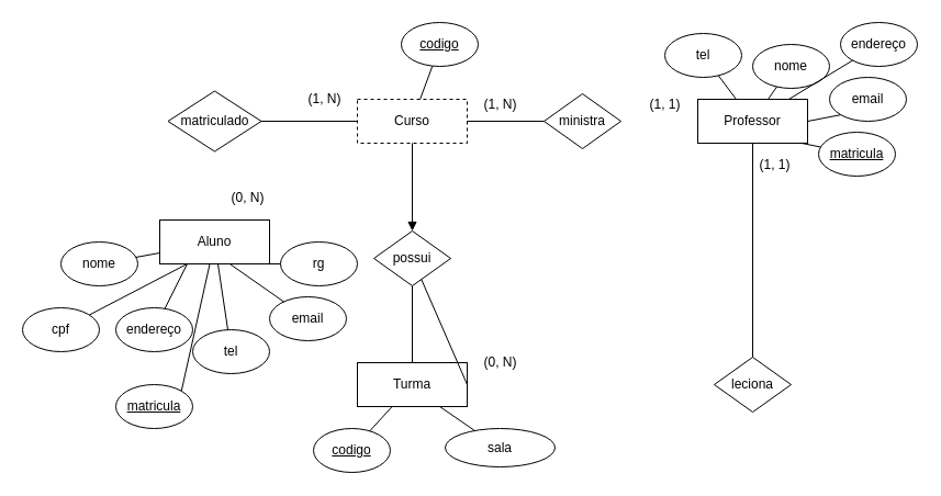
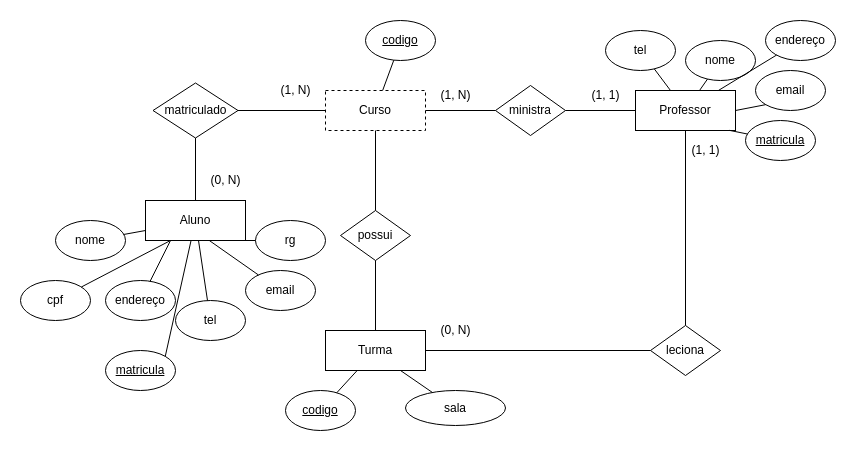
  <mxCell id="0" />
  <mxCell id="1" parent="0" />
  <mxCell id="2" value="Aluno" style="whiteSpace=wrap;html=1;align=center;" parent="1" vertex="1"><mxGeometry x="145" y="200" width="100" height="40" as="geometry" /></mxCell>
  <mxCell id="3" value="Curso" style="whiteSpace=wrap;html=1;align=center;dashed=1;" parent="1" vertex="1"><mxGeometry x="325" y="90" width="100" height="40" as="geometry" /></mxCell>
  <mxCell id="4" value="Professor" style="whiteSpace=wrap;html=1;align=center;" parent="1" vertex="1"><mxGeometry x="635" y="90" width="100" height="40" as="geometry" /></mxCell>
  <mxCell id="5" value="Turma" style="whiteSpace=wrap;html=1;align=center;" parent="1" vertex="1"><mxGeometry x="325" y="330" width="100" height="40" as="geometry" /></mxCell>
  <mxCell id="6" value="ministra" style="shape=rhombus;perimeter=rhombusPerimeter;whiteSpace=wrap;html=1;align=center;" parent="1" vertex="1"><mxGeometry x="495" y="85" width="70" height="50" as="geometry" /></mxCell>
+ <mxCell id="7" value="" style="endArrow=none;html=1;rounded=0;entryX=0;entryY=0.5;entryDx=0;entryDy=0;exitX=1;exitY=0.5;exitDx=0;exitDy=0;" parent="1" source="6" target="4" edge="1"><mxGeometry relative="1" as="geometry"><mxPoint x="375" y="260" as="sourcePoint" /><mxPoint x="535" y="260" as="targetPoint" /></mxGeometry></mxCell>
  <mxCell id="8" value="" style="endArrow=none;html=1;rounded=0;entryX=0;entryY=0.5;entryDx=0;entryDy=0;exitX=1;exitY=0.5;exitDx=0;exitDy=0;" parent="1" source="3" target="6" edge="1"><mxGeometry relative="1" as="geometry"><mxPoint x="555" y="45" as="sourcePoint" /><mxPoint x="645" y="70" as="targetPoint" /></mxGeometry></mxCell>
  <mxCell id="9" value="possui" style="shape=rhombus;perimeter=rhombusPerimeter;whiteSpace=wrap;html=1;align=center;" parent="1" vertex="1"><mxGeometry x="340" y="210" width="70" height="50" as="geometry" /></mxCell>
- <mxCell id="10" value="" style="endArrow=block;html=1;rounded=0;entryX=0.5;entryY=0;entryDx=0;entryDy=0;exitX=0.5;exitY=1;exitDx=0;exitDy=0;" parent="1" source="3" target="9" edge="1"><mxGeometry relative="1" as="geometry"><mxPoint x="425" y="110" as="sourcePoint" /><mxPoint x="495" y="75" as="targetPoint" /></mxGeometry></mxCell>
+ <mxCell id="10" value="" style="endArrow=none;html=1;rounded=0;entryX=0.5;entryY=0;entryDx=0;entryDy=0;exitX=0.5;exitY=1;exitDx=0;exitDy=0;" parent="1" source="3" target="9" edge="1"><mxGeometry relative="1" as="geometry"><mxPoint x="425" y="110" as="sourcePoint" /><mxPoint x="495" y="75" as="targetPoint" /></mxGeometry></mxCell>
  <mxCell id="11" value="" style="endArrow=none;html=1;rounded=0;entryX=0.5;entryY=0;entryDx=0;entryDy=0;" parent="1" target="5" edge="1"><mxGeometry relative="1" as="geometry"><mxPoint x="375" y="260" as="sourcePoint" /><mxPoint x="375" y="210" as="targetPoint" /></mxGeometry></mxCell>
  <mxCell id="12" value="leciona" style="shape=rhombus;perimeter=rhombusPerimeter;whiteSpace=wrap;html=1;align=center;" parent="1" vertex="1"><mxGeometry x="650" y="325" width="70" height="50" as="geometry" /></mxCell>
  <mxCell id="13" value="" style="endArrow=none;html=1;rounded=0;entryX=0.5;entryY=1;entryDx=0;entryDy=0;exitX=0.5;exitY=0;exitDx=0;exitDy=0;" parent="1" source="12" target="4" edge="1"><mxGeometry relative="1" as="geometry"><mxPoint x="565" y="75" as="sourcePoint" /><mxPoint x="645" y="70" as="targetPoint" /></mxGeometry></mxCell>
- <mxCell id="14" value="" style="endArrow=none;html=1;rounded=0;exitX=1;exitY=0.5;exitDx=0;exitDy=0;" parent="1" source="5" target="9" edge="1"><mxGeometry relative="1" as="geometry"><mxPoint x="575" y="85" as="sourcePoint" /><mxPoint x="655" y="80" as="targetPoint" /></mxGeometry></mxCell>
+ <mxCell id="14" value="" style="endArrow=none;html=1;rounded=0;entryX=0;entryY=0.5;entryDx=0;entryDy=0;exitX=1;exitY=0.5;exitDx=0;exitDy=0;" parent="1" source="5" target="12" edge="1"><mxGeometry relative="1" as="geometry"><mxPoint x="575" y="85" as="sourcePoint" /><mxPoint x="655" y="80" as="targetPoint" /></mxGeometry></mxCell>
  <mxCell id="15" value="matriculado" style="shape=rhombus;perimeter=rhombusPerimeter;whiteSpace=wrap;html=1;align=center;" parent="1" vertex="1"><mxGeometry x="152.5" y="82.5" width="85" height="55" as="geometry" /></mxCell>
+ <mxCell id="16" value="" style="endArrow=none;html=1;rounded=0;entryX=0.5;entryY=0;entryDx=0;entryDy=0;" parent="1" source="15" target="2" edge="1"><mxGeometry relative="1" as="geometry"><mxPoint x="375" y="130" as="sourcePoint" /><mxPoint x="375" y="210" as="targetPoint" /></mxGeometry></mxCell>
  <mxCell id="17" value="" style="endArrow=none;html=1;rounded=0;exitX=1;exitY=0.5;exitDx=0;exitDy=0;" parent="1" source="15" target="3" edge="1"><mxGeometry relative="1" as="geometry"><mxPoint x="195" y="135" as="sourcePoint" /><mxPoint x="195" y="200" as="targetPoint" /></mxGeometry></mxCell>
  <mxCell id="18" value="nome" style="ellipse;whiteSpace=wrap;html=1;align=center;" vertex="1" parent="1"><mxGeometry x="55" y="220" width="70" height="40" as="geometry" /></mxCell>
  <mxCell id="19" value="endereço" style="ellipse;whiteSpace=wrap;html=1;align=center;" vertex="1" parent="1"><mxGeometry x="105" y="280" width="70" height="40" as="geometry" /></mxCell>
  <mxCell id="20" value="email" style="ellipse;whiteSpace=wrap;html=1;align=center;" vertex="1" parent="1"><mxGeometry x="245" y="270" width="70" height="40" as="geometry" /></mxCell>
  <mxCell id="21" value="cpf" style="ellipse;whiteSpace=wrap;html=1;align=center;" vertex="1" parent="1"><mxGeometry x="20" y="280" width="70" height="40" as="geometry" /></mxCell>
  <mxCell id="22" value="rg" style="ellipse;whiteSpace=wrap;html=1;align=center;" vertex="1" parent="1"><mxGeometry x="255" y="220" width="70" height="40" as="geometry" /></mxCell>
  <mxCell id="23" value="matricula" style="ellipse;whiteSpace=wrap;html=1;align=center;fontStyle=4" vertex="1" parent="1"><mxGeometry x="105" y="350" width="70" height="40" as="geometry" /></mxCell>
  <mxCell id="24" value="tel" style="ellipse;whiteSpace=wrap;html=1;align=center;" vertex="1" parent="1"><mxGeometry x="175" y="300" width="70" height="40" as="geometry" /></mxCell>
  <mxCell id="25" value="" style="endArrow=none;html=1;rounded=0;exitX=0;exitY=0.75;exitDx=0;exitDy=0;" edge="1" parent="1" source="2" target="18"><mxGeometry relative="1" as="geometry"><mxPoint x="375" y="260" as="sourcePoint" /><mxPoint x="375" y="330" as="targetPoint" /></mxGeometry></mxCell>
  <mxCell id="26" value="" style="endArrow=none;html=1;rounded=0;entryX=1;entryY=0;entryDx=0;entryDy=0;" edge="1" parent="1" source="2" target="23"><mxGeometry relative="1" as="geometry"><mxPoint x="385" y="270" as="sourcePoint" /><mxPoint x="385" y="340" as="targetPoint" /></mxGeometry></mxCell>
  <mxCell id="27" value="" style="endArrow=none;html=1;rounded=0;" edge="1" parent="1" target="20"><mxGeometry relative="1" as="geometry"><mxPoint x="208.804" y="240" as="sourcePoint" /><mxPoint x="219.749" y="255.858" as="targetPoint" /></mxGeometry></mxCell>
  <mxCell id="28" value="" style="endArrow=none;html=1;rounded=0;" edge="1" parent="1" source="2" target="24"><mxGeometry relative="1" as="geometry"><mxPoint x="218.804" y="250" as="sourcePoint" /><mxPoint x="229.749" y="265.858" as="targetPoint" /></mxGeometry></mxCell>
  <mxCell id="29" value="" style="endArrow=none;html=1;rounded=0;exitX=0.25;exitY=1;exitDx=0;exitDy=0;" edge="1" parent="1" source="2" target="19"><mxGeometry relative="1" as="geometry"><mxPoint x="228.804" y="260" as="sourcePoint" /><mxPoint x="239.749" y="275.858" as="targetPoint" /></mxGeometry></mxCell>
  <mxCell id="30" value="" style="endArrow=none;html=1;rounded=0;exitX=0.25;exitY=1;exitDx=0;exitDy=0;" edge="1" parent="1" source="2" target="21"><mxGeometry relative="1" as="geometry"><mxPoint x="238.804" y="270" as="sourcePoint" /><mxPoint x="249.749" y="285.858" as="targetPoint" /></mxGeometry></mxCell>
  <mxCell id="31" value="" style="endArrow=none;html=1;rounded=0;exitX=0.75;exitY=1;exitDx=0;exitDy=0;" edge="1" parent="1" source="2" target="22"><mxGeometry relative="1" as="geometry"><mxPoint x="248.804" y="280" as="sourcePoint" /><mxPoint x="259.749" y="295.858" as="targetPoint" /></mxGeometry></mxCell>
  <mxCell id="32" value="codigo" style="ellipse;whiteSpace=wrap;html=1;align=center;fontStyle=4" vertex="1" parent="1"><mxGeometry x="365" y="20" width="70" height="40" as="geometry" /></mxCell>
  <mxCell id="33" value="" style="endArrow=none;html=1;rounded=0;" edge="1" parent="1" source="32" target="3"><mxGeometry relative="1" as="geometry"><mxPoint x="237.5" y="110" as="sourcePoint" /><mxPoint x="325" y="110" as="targetPoint" /></mxGeometry></mxCell>
  <mxCell id="34" value="nome" style="ellipse;whiteSpace=wrap;html=1;align=center;" vertex="1" parent="1"><mxGeometry x="685" y="40" width="70" height="40" as="geometry" /></mxCell>
  <mxCell id="35" value="endereço" style="ellipse;whiteSpace=wrap;html=1;align=center;" vertex="1" parent="1"><mxGeometry x="765" y="20" width="70" height="40" as="geometry" /></mxCell>
  <mxCell id="36" value="email" style="ellipse;whiteSpace=wrap;html=1;align=center;" vertex="1" parent="1"><mxGeometry x="755" y="70" width="70" height="40" as="geometry" /></mxCell>
  <mxCell id="37" value="matricula" style="ellipse;whiteSpace=wrap;html=1;align=center;fontStyle=4" vertex="1" parent="1"><mxGeometry x="745" y="120" width="70" height="40" as="geometry" /></mxCell>
  <mxCell id="38" value="tel" style="ellipse;whiteSpace=wrap;html=1;align=center;" vertex="1" parent="1"><mxGeometry x="605" y="30" width="70" height="40" as="geometry" /></mxCell>
  <mxCell id="39" value="" style="endArrow=none;html=1;rounded=0;" edge="1" parent="1" source="38" target="4"><mxGeometry relative="1" as="geometry"><mxPoint x="565" y="110" as="sourcePoint" /><mxPoint x="635" y="110" as="targetPoint" /></mxGeometry></mxCell>
  <mxCell id="40" value="" style="endArrow=none;html=1;rounded=0;" edge="1" parent="1" source="34" target="4"><mxGeometry relative="1" as="geometry"><mxPoint x="575" y="120" as="sourcePoint" /><mxPoint x="645" y="120" as="targetPoint" /></mxGeometry></mxCell>
  <mxCell id="41" value="" style="endArrow=none;html=1;rounded=0;entryX=1;entryY=0.5;entryDx=0;entryDy=0;exitX=0;exitY=1;exitDx=0;exitDy=0;" edge="1" parent="1" source="36" target="4"><mxGeometry relative="1" as="geometry"><mxPoint x="585" y="130" as="sourcePoint" /><mxPoint x="655" y="130" as="targetPoint" /></mxGeometry></mxCell>
  <mxCell id="42" value="" style="endArrow=none;html=1;rounded=0;exitX=0.938;exitY=0.996;exitDx=0;exitDy=0;exitPerimeter=0;" edge="1" parent="1" source="4" target="37"><mxGeometry relative="1" as="geometry"><mxPoint x="595" y="140" as="sourcePoint" /><mxPoint x="665" y="140" as="targetPoint" /></mxGeometry></mxCell>
  <mxCell id="43" value="" style="endArrow=none;html=1;rounded=0;" edge="1" parent="1" source="4" target="35"><mxGeometry relative="1" as="geometry"><mxPoint x="605" y="150" as="sourcePoint" /><mxPoint x="675" y="150" as="targetPoint" /></mxGeometry></mxCell>
  <mxCell id="44" value="codigo" style="ellipse;whiteSpace=wrap;html=1;align=center;fontStyle=4" vertex="1" parent="1"><mxGeometry x="285" y="390" width="70" height="40" as="geometry" /></mxCell>
  <mxCell id="45" value="" style="endArrow=none;html=1;rounded=0;" edge="1" parent="1" source="5" target="44"><mxGeometry relative="1" as="geometry"><mxPoint x="659.615" y="59.23" as="sourcePoint" /><mxPoint x="675" y="90" as="targetPoint" /></mxGeometry></mxCell>
  <mxCell id="46" value="(1, N)" style="text;html=1;align=center;verticalAlign=middle;resizable=0;points=[];autosize=1;" vertex="1" parent="1"><mxGeometry x="275" y="80" width="40" height="20" as="geometry" /></mxCell>
  <mxCell id="47" value="(0, N)" style="text;html=1;align=center;verticalAlign=middle;resizable=0;points=[];autosize=1;" vertex="1" parent="1"><mxGeometry x="205" y="170" width="40" height="20" as="geometry" /></mxCell>
  <mxCell id="48" value="(1, 1)" style="text;html=1;align=center;verticalAlign=middle;resizable=0;points=[];autosize=1;" vertex="1" parent="1"><mxGeometry x="585" y="85" width="40" height="20" as="geometry" /></mxCell>
  <mxCell id="49" value="(1, N)" style="text;html=1;align=center;verticalAlign=middle;resizable=0;points=[];autosize=1;" vertex="1" parent="1"><mxGeometry x="435" y="85" width="40" height="20" as="geometry" /></mxCell>
  <mxCell id="50" value="(1, 1)" style="text;html=1;align=center;verticalAlign=middle;resizable=0;points=[];autosize=1;" vertex="1" parent="1"><mxGeometry x="685" y="140" width="40" height="20" as="geometry" /></mxCell>
  <mxCell id="51" value="(0, N)" style="text;html=1;align=center;verticalAlign=middle;resizable=0;points=[];autosize=1;" vertex="1" parent="1"><mxGeometry x="435" y="320" width="40" height="20" as="geometry" /></mxCell>
  <mxCell id="52" value="sala" style="ellipse;whiteSpace=wrap;html=1;align=center;" vertex="1" parent="1"><mxGeometry x="405" y="390" width="100" height="35" as="geometry" /></mxCell>
  <mxCell id="53" value="" style="endArrow=none;html=1;rounded=0;exitX=0.75;exitY=1;exitDx=0;exitDy=0;" edge="1" parent="1" source="5" target="52"><mxGeometry relative="1" as="geometry"><mxPoint x="356.667" y="370" as="sourcePoint" /><mxPoint x="336.24" y="392.283" as="targetPoint" /></mxGeometry></mxCell>
